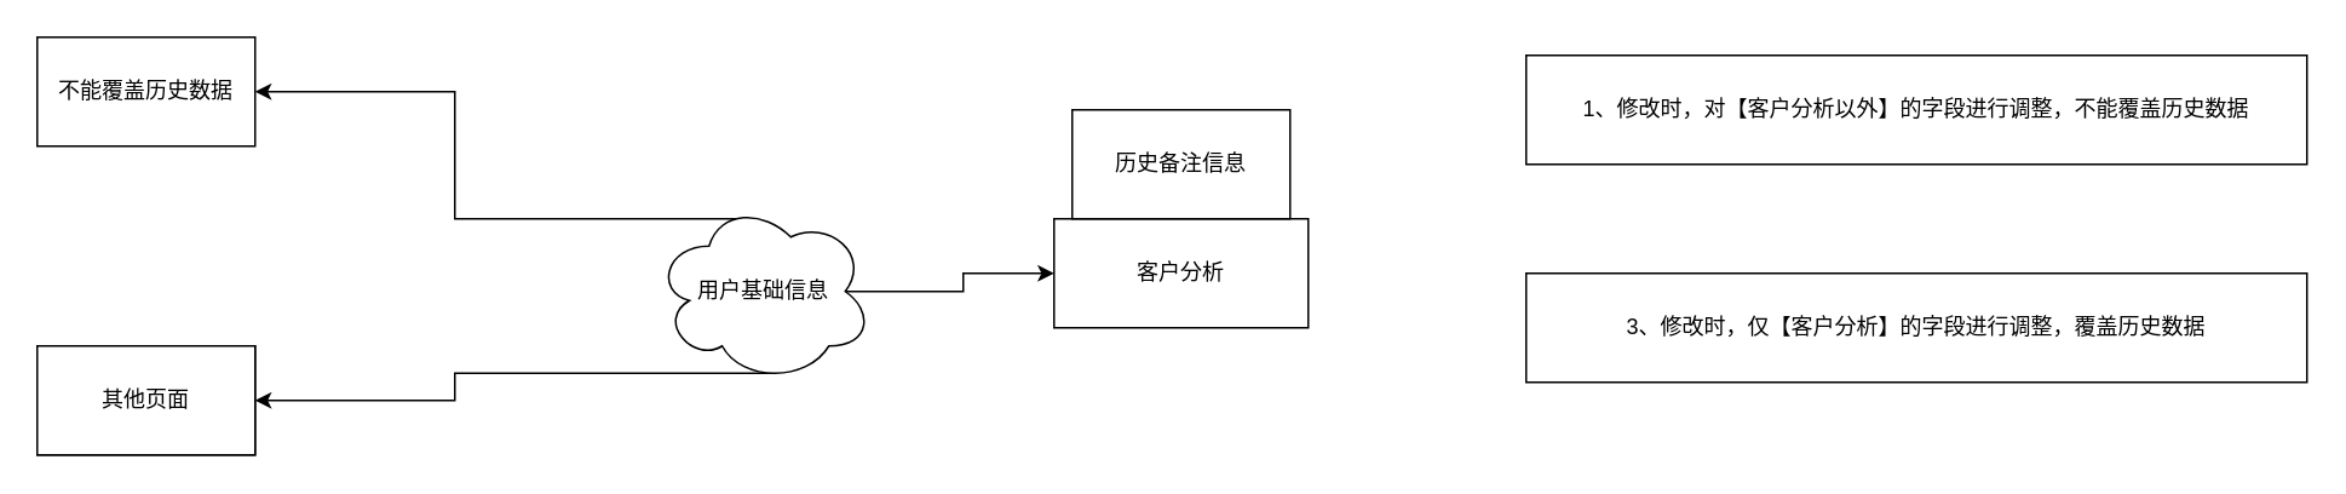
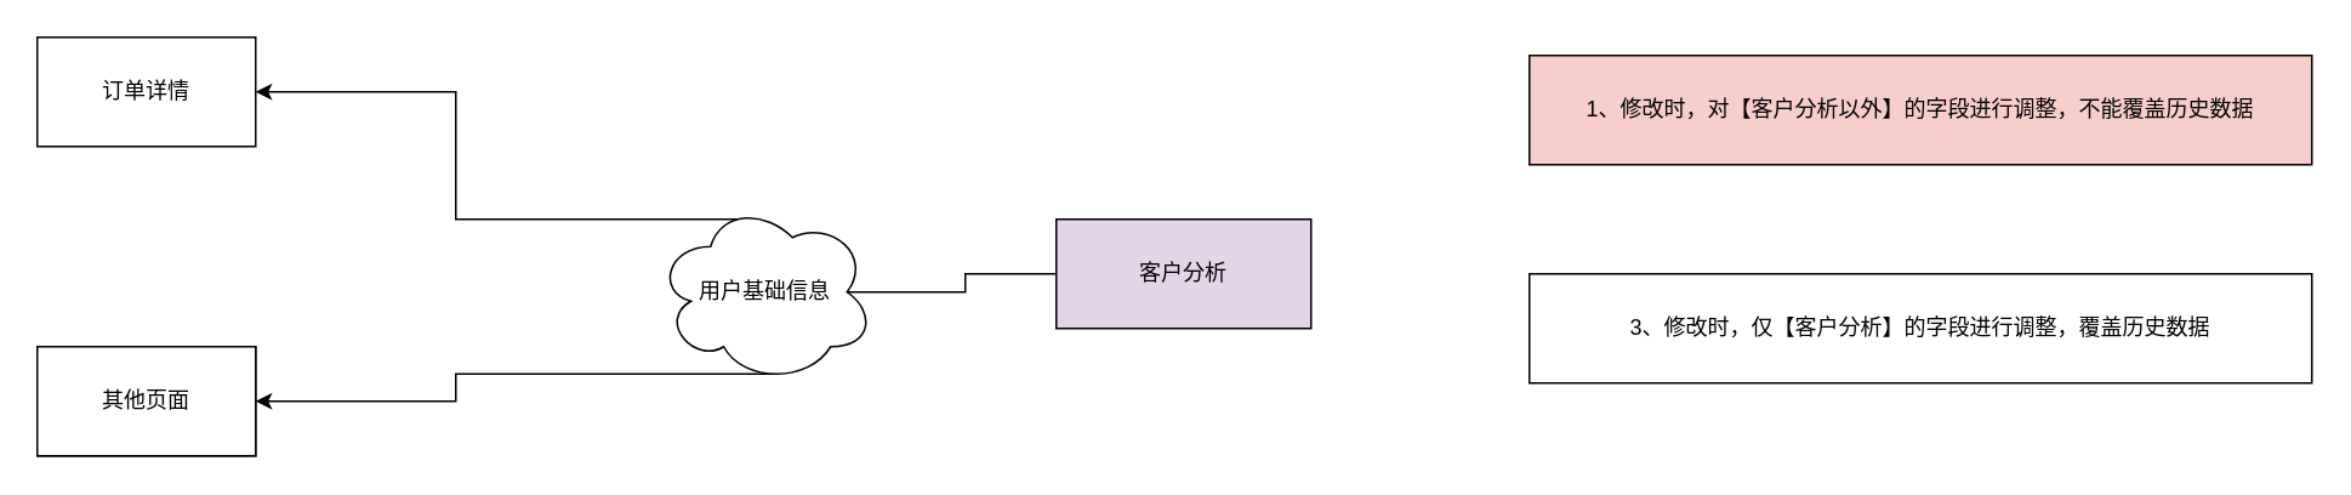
  <mxCell id="0" />
  <mxCell id="1" parent="0" />
  <mxCell id="2" style="edgeStyle=orthogonalEdgeStyle;rounded=0;orthogonalLoop=1;jettySize=auto;html=1;exitX=0.4;exitY=0.1;exitDx=0;exitDy=0;exitPerimeter=0;entryX=1;entryY=0.5;entryDx=0;entryDy=0;" edge="1" parent="1" source="5" target="6"><mxGeometry relative="1" as="geometry" /></mxCell>
  <mxCell id="3" style="edgeStyle=orthogonalEdgeStyle;rounded=0;orthogonalLoop=1;jettySize=auto;html=1;exitX=0.55;exitY=0.95;exitDx=0;exitDy=0;exitPerimeter=0;entryX=1;entryY=0.5;entryDx=0;entryDy=0;" edge="1" parent="1" source="5" target="8"><mxGeometry relative="1" as="geometry" /></mxCell>
- <mxCell id="4" style="edgeStyle=orthogonalEdgeStyle;rounded=0;orthogonalLoop=1;jettySize=auto;html=1;exitX=0.875;exitY=0.5;exitDx=0;exitDy=0;exitPerimeter=0;entryX=0;entryY=0.5;entryDx=0;entryDy=0;" edge="1" parent="1" source="5" target="9"><mxGeometry relative="1" as="geometry" /></mxCell>
+ <mxCell id="4" style="edgeStyle=orthogonalEdgeStyle;rounded=0;orthogonalLoop=1;jettySize=auto;html=1;exitX=0.875;exitY=0.5;exitDx=0;exitDy=0;exitPerimeter=0;entryX=0;entryY=0.5;entryDx=0;entryDy=0;endArrow=none;" edge="1" parent="1" source="5" target="9"><mxGeometry relative="1" as="geometry" /></mxCell>
  <mxCell id="5" value="用户基础信息" style="ellipse;shape=cloud;whiteSpace=wrap;html=1;" vertex="1" parent="1"><mxGeometry x="360" y="110" width="120" height="100" as="geometry" /></mxCell>
- <mxCell id="6" value="不能覆盖历史数据" style="rounded=0;whiteSpace=wrap;html=1;" vertex="1" parent="1"><mxGeometry x="20" y="20" width="120" height="60" as="geometry" /></mxCell>
+ <mxCell id="6" value="订单详情" style="rounded=0;whiteSpace=wrap;html=1;" vertex="1" parent="1"><mxGeometry x="20" y="20" width="120" height="60" as="geometry" /></mxCell>
  <mxCell id="7" value="其他页面" style="rounded=0;whiteSpace=wrap;html=1;" vertex="1" parent="1"><mxGeometry x="20" y="190" width="120" height="60" as="geometry" /></mxCell>
  <mxCell id="8" value="其他页面" style="rounded=0;whiteSpace=wrap;html=1;" vertex="1" parent="1"><mxGeometry x="20" y="190" width="120" height="60" as="geometry" /></mxCell>
- <mxCell id="9" value="客户分析" style="rounded=0;whiteSpace=wrap;html=1;" vertex="1" parent="1"><mxGeometry x="580" y="120" width="140" height="60" as="geometry" /></mxCell>
- <mxCell id="10" value="&lt;span&gt;历史备注信息&lt;/span&gt;" style="whiteSpace=wrap;html=1;rounded=0;" vertex="1" parent="1"><mxGeometry x="590" y="60" width="120" height="60" as="geometry" /></mxCell>
- <mxCell id="11" value="1、修改时，对【客户分析以外】的字段进行调整，不能覆盖历史数据" style="rounded=0;whiteSpace=wrap;html=1;" vertex="1" parent="1"><mxGeometry x="840" y="30" width="430" height="60" as="geometry" /></mxCell>
+ <mxCell id="9" value="客户分析" style="rounded=0;whiteSpace=wrap;html=1;fillColor=#e1d5e7;" vertex="1" parent="1"><mxGeometry x="580" y="120" width="140" height="60" as="geometry" /></mxCell>
+ <mxCell id="11" value="1、修改时，对【客户分析以外】的字段进行调整，不能覆盖历史数据" style="rounded=0;whiteSpace=wrap;html=1;fillColor=#f8cecc;" vertex="1" parent="1"><mxGeometry x="840" y="30" width="430" height="60" as="geometry" /></mxCell>
  <mxCell id="12" value="3、修改时，仅【客户分析】的字段进行调整，覆盖历史数据" style="rounded=0;whiteSpace=wrap;html=1;" vertex="1" parent="1"><mxGeometry x="840" y="150" width="430" height="60" as="geometry" /></mxCell>
